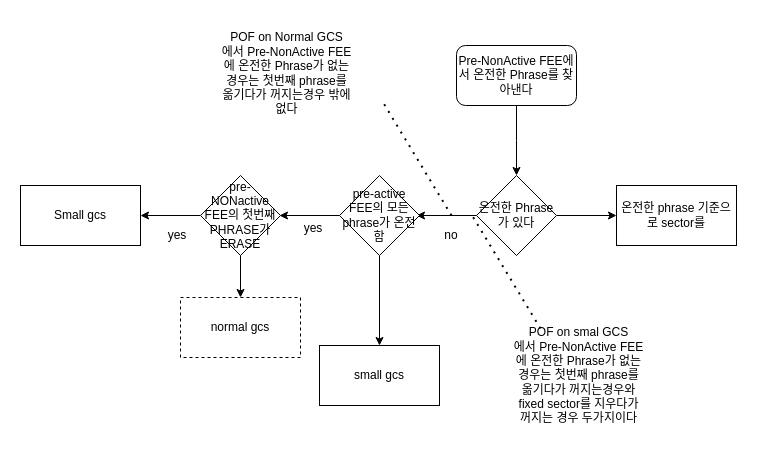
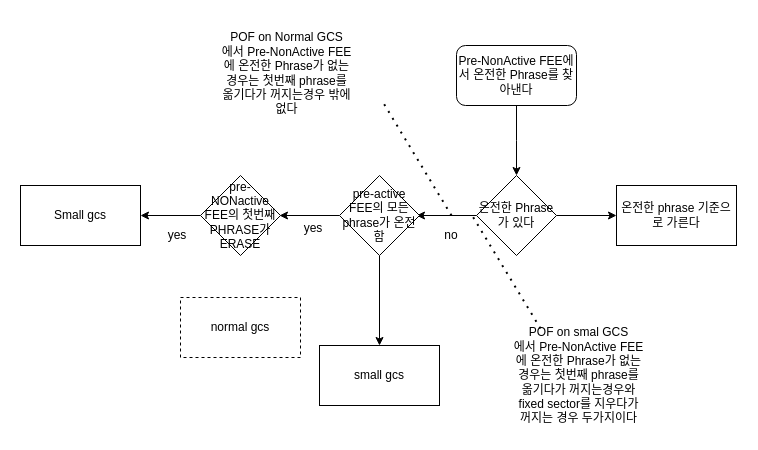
  <mxCell id="0" />
  <mxCell id="1" parent="0" />
  <mxCell id="2" value="" style="edgeStyle=orthogonalEdgeStyle;rounded=0;orthogonalLoop=1;jettySize=auto;html=1;" edge="1" parent="1" source="3"><mxGeometry relative="1" as="geometry"><mxPoint x="516" y="175" as="targetPoint" /></mxGeometry></mxCell>
  <mxCell id="3" value="Pre-NonActive FEE에서 온전한 Phrase를 찾아낸다" style="rounded=1;whiteSpace=wrap;html=1;" vertex="1" parent="1"><mxGeometry x="456" y="45" width="120" height="60" as="geometry" /></mxCell>
  <mxCell id="4" value="" style="edgeStyle=orthogonalEdgeStyle;rounded=0;orthogonalLoop=1;jettySize=auto;html=1;" edge="1" parent="1" source="6" target="7"><mxGeometry relative="1" as="geometry" /></mxCell>
  <mxCell id="5" value="" style="edgeStyle=orthogonalEdgeStyle;rounded=0;orthogonalLoop=1;jettySize=auto;html=1;" edge="1" parent="1" source="6"><mxGeometry relative="1" as="geometry"><mxPoint x="416" y="215" as="targetPoint" /></mxGeometry></mxCell>
  <mxCell id="6" value="온전한 Phrase가 있다" style="rhombus;whiteSpace=wrap;html=1;" vertex="1" parent="1"><mxGeometry x="476" y="175" width="80" height="80" as="geometry" /></mxCell>
- <mxCell id="7" value="온전한 phrase 기준으로 sector를" style="whiteSpace=wrap;html=1;" vertex="1" parent="1"><mxGeometry x="616" y="185" width="120" height="60" as="geometry" /></mxCell>
+ <mxCell id="7" value="온전한 phrase 기준으로 가른다" style="whiteSpace=wrap;html=1;" vertex="1" parent="1"><mxGeometry x="616" y="185" width="120" height="60" as="geometry" /></mxCell>
  <mxCell id="8" value="yes" style="text;html=1;strokeColor=none;fillColor=none;align=center;verticalAlign=middle;whiteSpace=wrap;rounded=0;" vertex="1" parent="1"><mxGeometry x="293" y="218" width="40" height="20" as="geometry" /></mxCell>
  <mxCell id="9" value="no" style="text;html=1;strokeColor=none;fillColor=none;align=center;verticalAlign=middle;whiteSpace=wrap;rounded=0;" vertex="1" parent="1"><mxGeometry x="431" y="225" width="40" height="20" as="geometry" /></mxCell>
  <mxCell id="10" value="" style="endArrow=none;dashed=1;html=1;dashPattern=1 3;strokeWidth=2;" edge="1" parent="1"><mxGeometry width="50" height="50" relative="1" as="geometry"><mxPoint x="451" y="215" as="sourcePoint" /><mxPoint x="382" y="101" as="targetPoint" /></mxGeometry></mxCell>
  <mxCell id="11" value="POF on Normal GCS&lt;br&gt;에서 Pre-NonActive FEE에 온전한 Phrase가 없는 경우는 첫번째 phrase를 옮기다가 꺼지는경우 밖에 없다" style="text;html=1;strokeColor=none;fillColor=none;align=center;verticalAlign=middle;whiteSpace=wrap;rounded=0;" vertex="1" parent="1"><mxGeometry x="218.5" y="20" width="135" height="106" as="geometry" /></mxCell>
  <mxCell id="12" value="" style="edgeStyle=orthogonalEdgeStyle;rounded=0;orthogonalLoop=1;jettySize=auto;html=1;" edge="1" parent="1" source="14"><mxGeometry relative="1" as="geometry"><mxPoint x="279" y="215" as="targetPoint" /></mxGeometry></mxCell>
  <mxCell id="13" value="" style="edgeStyle=orthogonalEdgeStyle;rounded=0;orthogonalLoop=1;jettySize=auto;html=1;" edge="1" parent="1" source="14" target="21"><mxGeometry relative="1" as="geometry" /></mxCell>
  <mxCell id="14" value="pre-active FEE의 모든 phrase가 온전함" style="rhombus;whiteSpace=wrap;html=1;" vertex="1" parent="1"><mxGeometry x="339" y="175" width="80" height="80" as="geometry" /></mxCell>
  <mxCell id="15" value="" style="edgeStyle=orthogonalEdgeStyle;rounded=0;orthogonalLoop=1;jettySize=auto;html=1;" edge="1" parent="1" source="17" target="18"><mxGeometry relative="1" as="geometry" /></mxCell>
- <mxCell id="16" value="" style="edgeStyle=orthogonalEdgeStyle;rounded=0;orthogonalLoop=1;jettySize=auto;html=1;" edge="1" parent="1" source="17" target="20"><mxGeometry relative="1" as="geometry" /></mxCell>
  <mxCell id="17" value="pre-NONactive FEE의 첫번째PHRASE가 ERASE" style="rhombus;whiteSpace=wrap;html=1;" vertex="1" parent="1"><mxGeometry x="200" y="175" width="80" height="80" as="geometry" /></mxCell>
  <mxCell id="18" value="Small gcs" style="whiteSpace=wrap;html=1;" vertex="1" parent="1"><mxGeometry x="20" y="185" width="120" height="60" as="geometry" /></mxCell>
  <mxCell id="19" value="yes" style="text;html=1;strokeColor=none;fillColor=none;align=center;verticalAlign=middle;whiteSpace=wrap;rounded=0;" vertex="1" parent="1"><mxGeometry x="157" y="225" width="40" height="20" as="geometry" /></mxCell>
  <mxCell id="20" value="normal gcs" style="whiteSpace=wrap;html=1;dashed=1;" vertex="1" parent="1"><mxGeometry x="180" y="297" width="120" height="60" as="geometry" /></mxCell>
  <mxCell id="21" value="small gcs" style="whiteSpace=wrap;html=1;" vertex="1" parent="1"><mxGeometry x="319" y="345" width="120" height="60" as="geometry" /></mxCell>
  <mxCell id="22" value="" style="endArrow=none;dashed=1;html=1;dashPattern=1 3;strokeWidth=2;" edge="1" parent="1"><mxGeometry width="50" height="50" relative="1" as="geometry"><mxPoint x="540" y="328" as="sourcePoint" /><mxPoint x="471" y="214" as="targetPoint" /></mxGeometry></mxCell>
  <mxCell id="23" value="POF on smal GCS&lt;br&gt;에서 Pre-NonActive FEE에 온전한 Phrase가 없는 경우는 첫번째 phrase를 옮기다가 꺼지는경우와 fixed sector를 지우다가 꺼지는 경우 두가지이다" style="text;html=1;strokeColor=none;fillColor=none;align=center;verticalAlign=middle;whiteSpace=wrap;rounded=0;" vertex="1" parent="1"><mxGeometry x="511" y="322" width="135" height="106" as="geometry" /></mxCell>
